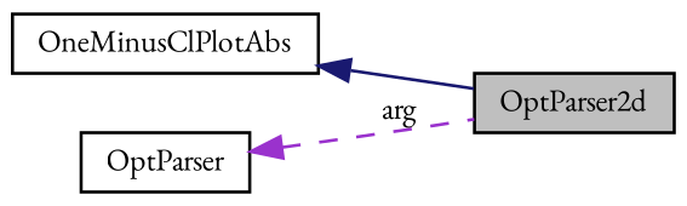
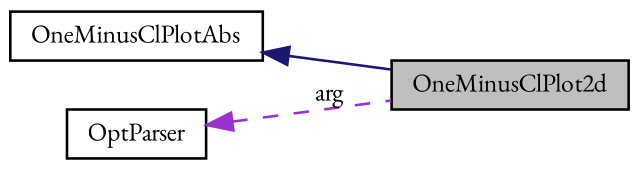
  digraph {
    fontname="EB Garamond"
    rankdir=LR
    node [color=black fillcolor=white fontname="EB Garamond" fontsize=10 shape=record style=filled]
    edge [dir=back fontname="EB Garamond" fontsize=10 labelfontname=Helvetica labelfontsize=10]
-   n1 [fillcolor=grey75 fontcolor=black height=0.2 label=OptParser2d width=0.4]
+   n1 [fillcolor=grey75 fontcolor=black height=0.2 label=OneMinusClPlot2d width=0.4]
    n2 [height=0.2 label=OneMinusClPlotAbs width=0.4]
    n3 [height=0.2 label=OptParser width=0.4]
    n2 -> n1 [color=midnightblue style=solid]
    n3 -> n1 [color=darkorchid3 label=" arg" style=dashed]
  }
